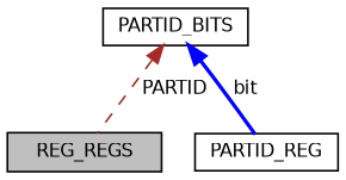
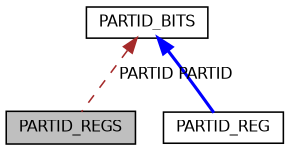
  digraph {
    node [color=black fillcolor=white fontname=Helvetica fontsize=10 shape=record style=filled]
    edge [dir=back fontname=Helvetica fontsize=10 labelfontname=Helvetica labelfontsize=10]
-   n1 [fillcolor=grey75 fontcolor=black height=0.2 label=REG_REGS width=0.4]
+   n1 [fillcolor=grey75 fontcolor=black height=0.2 label=PARTID_REGS width=0.4]
    n2 [height=0.2 label=PARTID_REG width=0.4]
    n3 [height=0.2 label=PARTID_BITS width=0.4]
    n3 -> n1 [color=brown label=" PARTID" style=dashed]
-   n3 -> n2 [color=blue label=" bit" style=bold]
+   n3 -> n2 [color=blue label=" PARTID" style=bold]
  }
